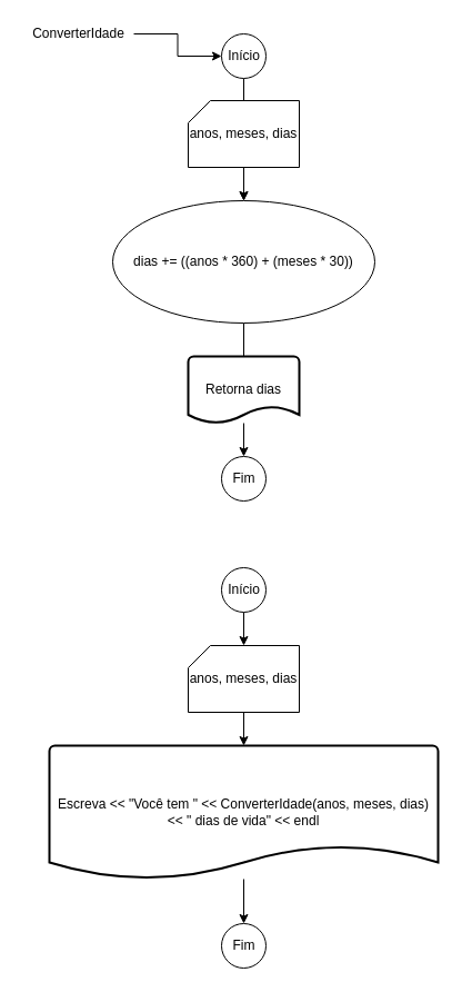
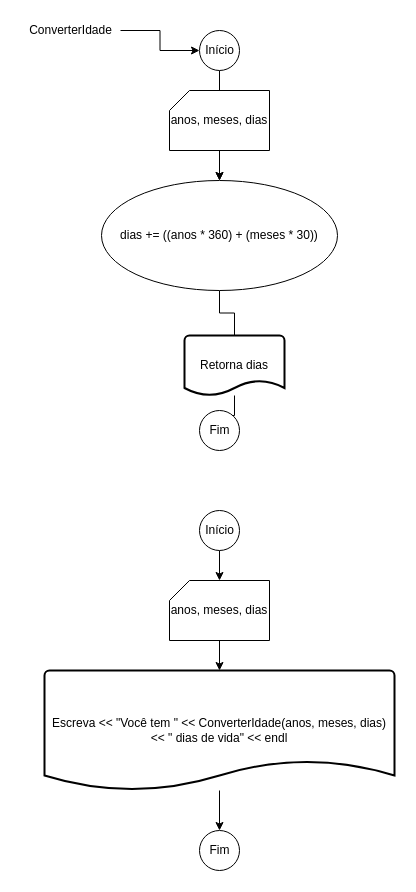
  <mxCell id="0" />
  <mxCell id="1" parent="0" />
  <mxCell id="2" value="" style="edgeStyle=orthogonalEdgeStyle;rounded=0;orthogonalLoop=1;jettySize=auto;html=1;" edge="1" parent="1" source="3" target="9"><mxGeometry relative="1" as="geometry" /></mxCell>
  <mxCell id="3" value="Início" style="verticalLabelPosition=middle;verticalAlign=middle;html=1;shape=mxgraph.flowchart.on-page_reference;labelPosition=center;align=center;" vertex="1" parent="1"><mxGeometry x="199" y="30" width="40" height="40" as="geometry" /></mxCell>
  <mxCell id="4" value="" style="edgeStyle=orthogonalEdgeStyle;rounded=0;orthogonalLoop=1;jettySize=auto;html=1;" edge="1" parent="1" source="5" target="3"><mxGeometry relative="1" as="geometry" /></mxCell>
  <mxCell id="5" value="ConverterIdade" style="text;html=1;align=center;verticalAlign=middle;resizable=0;points=[];autosize=1;strokeColor=none;fillColor=none;" vertex="1" parent="1"><mxGeometry x="20" y="20" width="100" height="20" as="geometry" /></mxCell>
  <mxCell id="6" value="" style="edgeStyle=orthogonalEdgeStyle;rounded=0;orthogonalLoop=1;jettySize=auto;html=1;" edge="1" parent="1" source="7" target="9"><mxGeometry relative="1" as="geometry" /></mxCell>
  <mxCell id="7" value="anos, meses, dias" style="verticalLabelPosition=middle;verticalAlign=middle;html=1;shape=card;whiteSpace=wrap;size=20;arcSize=12;labelPosition=center;align=center;" vertex="1" parent="1"><mxGeometry x="169" y="90" width="100" height="60" as="geometry" /></mxCell>
  <mxCell id="8" value="" style="edgeStyle=orthogonalEdgeStyle;rounded=0;orthogonalLoop=1;jettySize=auto;html=1;endArrow=none;" edge="1" parent="1" source="9" target="11"><mxGeometry relative="1" as="geometry" /></mxCell>
  <mxCell id="9" value="dias += ((anos * 360) + (meses * 30))" style="ellipse;whiteSpace=wrap;html=1;absoluteArcSize=1;arcSize=14;strokeWidth=1;" vertex="1" parent="1"><mxGeometry x="101" y="180" width="236" height="110" as="geometry" /></mxCell>
  <mxCell id="10" value="" style="edgeStyle=orthogonalEdgeStyle;rounded=0;orthogonalLoop=1;jettySize=auto;html=1;" edge="1" parent="1" source="11" target="12"><mxGeometry relative="1" as="geometry" /></mxCell>
- <mxCell id="11" value="Retorna dias" style="strokeWidth=2;html=1;shape=mxgraph.flowchart.document2;whiteSpace=wrap;size=0.25;" vertex="1" parent="1"><mxGeometry x="169" y="320" width="100" height="60" as="geometry" /></mxCell>
+ <mxCell id="11" value="Retorna dias" style="strokeWidth=2;html=1;shape=mxgraph.flowchart.document2;whiteSpace=wrap;size=0.25;" vertex="1" parent="1"><mxGeometry x="184" y="335" width="100" height="60" as="geometry" /></mxCell>
  <mxCell id="12" value="Fim" style="verticalLabelPosition=middle;verticalAlign=middle;html=1;shape=mxgraph.flowchart.on-page_reference;labelPosition=center;align=center;" vertex="1" parent="1"><mxGeometry x="199" y="410" width="40" height="40" as="geometry" /></mxCell>
  <mxCell id="13" value="" style="edgeStyle=orthogonalEdgeStyle;rounded=0;orthogonalLoop=1;jettySize=auto;html=1;" edge="1" parent="1" source="14" target="16"><mxGeometry relative="1" as="geometry" /></mxCell>
  <mxCell id="14" value="Início" style="verticalLabelPosition=middle;verticalAlign=middle;html=1;shape=mxgraph.flowchart.on-page_reference;labelPosition=center;align=center;" vertex="1" parent="1"><mxGeometry x="199" y="510" width="40" height="40" as="geometry" /></mxCell>
  <mxCell id="15" value="" style="edgeStyle=orthogonalEdgeStyle;rounded=0;orthogonalLoop=1;jettySize=auto;html=1;" edge="1" parent="1" source="16" target="18"><mxGeometry relative="1" as="geometry" /></mxCell>
  <mxCell id="16" value="anos, meses, dias" style="verticalLabelPosition=middle;verticalAlign=middle;html=1;shape=card;whiteSpace=wrap;size=20;arcSize=12;labelPosition=center;align=center;" vertex="1" parent="1"><mxGeometry x="169" y="580" width="100" height="60" as="geometry" /></mxCell>
  <mxCell id="17" value="" style="edgeStyle=orthogonalEdgeStyle;rounded=0;orthogonalLoop=1;jettySize=auto;html=1;" edge="1" parent="1" source="18" target="19"><mxGeometry relative="1" as="geometry" /></mxCell>
  <mxCell id="18" value="Escreva &amp;lt;&amp;lt; &quot;Você tem &quot; &amp;lt;&amp;lt; ConverterIdade(anos, meses, dias) &amp;lt;&amp;lt; &quot; dias de vida&quot; &amp;lt;&amp;lt; endl" style="strokeWidth=2;html=1;shape=mxgraph.flowchart.document2;whiteSpace=wrap;size=0.25;" vertex="1" parent="1"><mxGeometry x="44" y="670" width="350" height="120" as="geometry" /></mxCell>
  <mxCell id="19" value="Fim" style="verticalLabelPosition=middle;verticalAlign=middle;html=1;shape=mxgraph.flowchart.on-page_reference;labelPosition=center;align=center;" vertex="1" parent="1"><mxGeometry x="199" y="830" width="40" height="40" as="geometry" /></mxCell>
